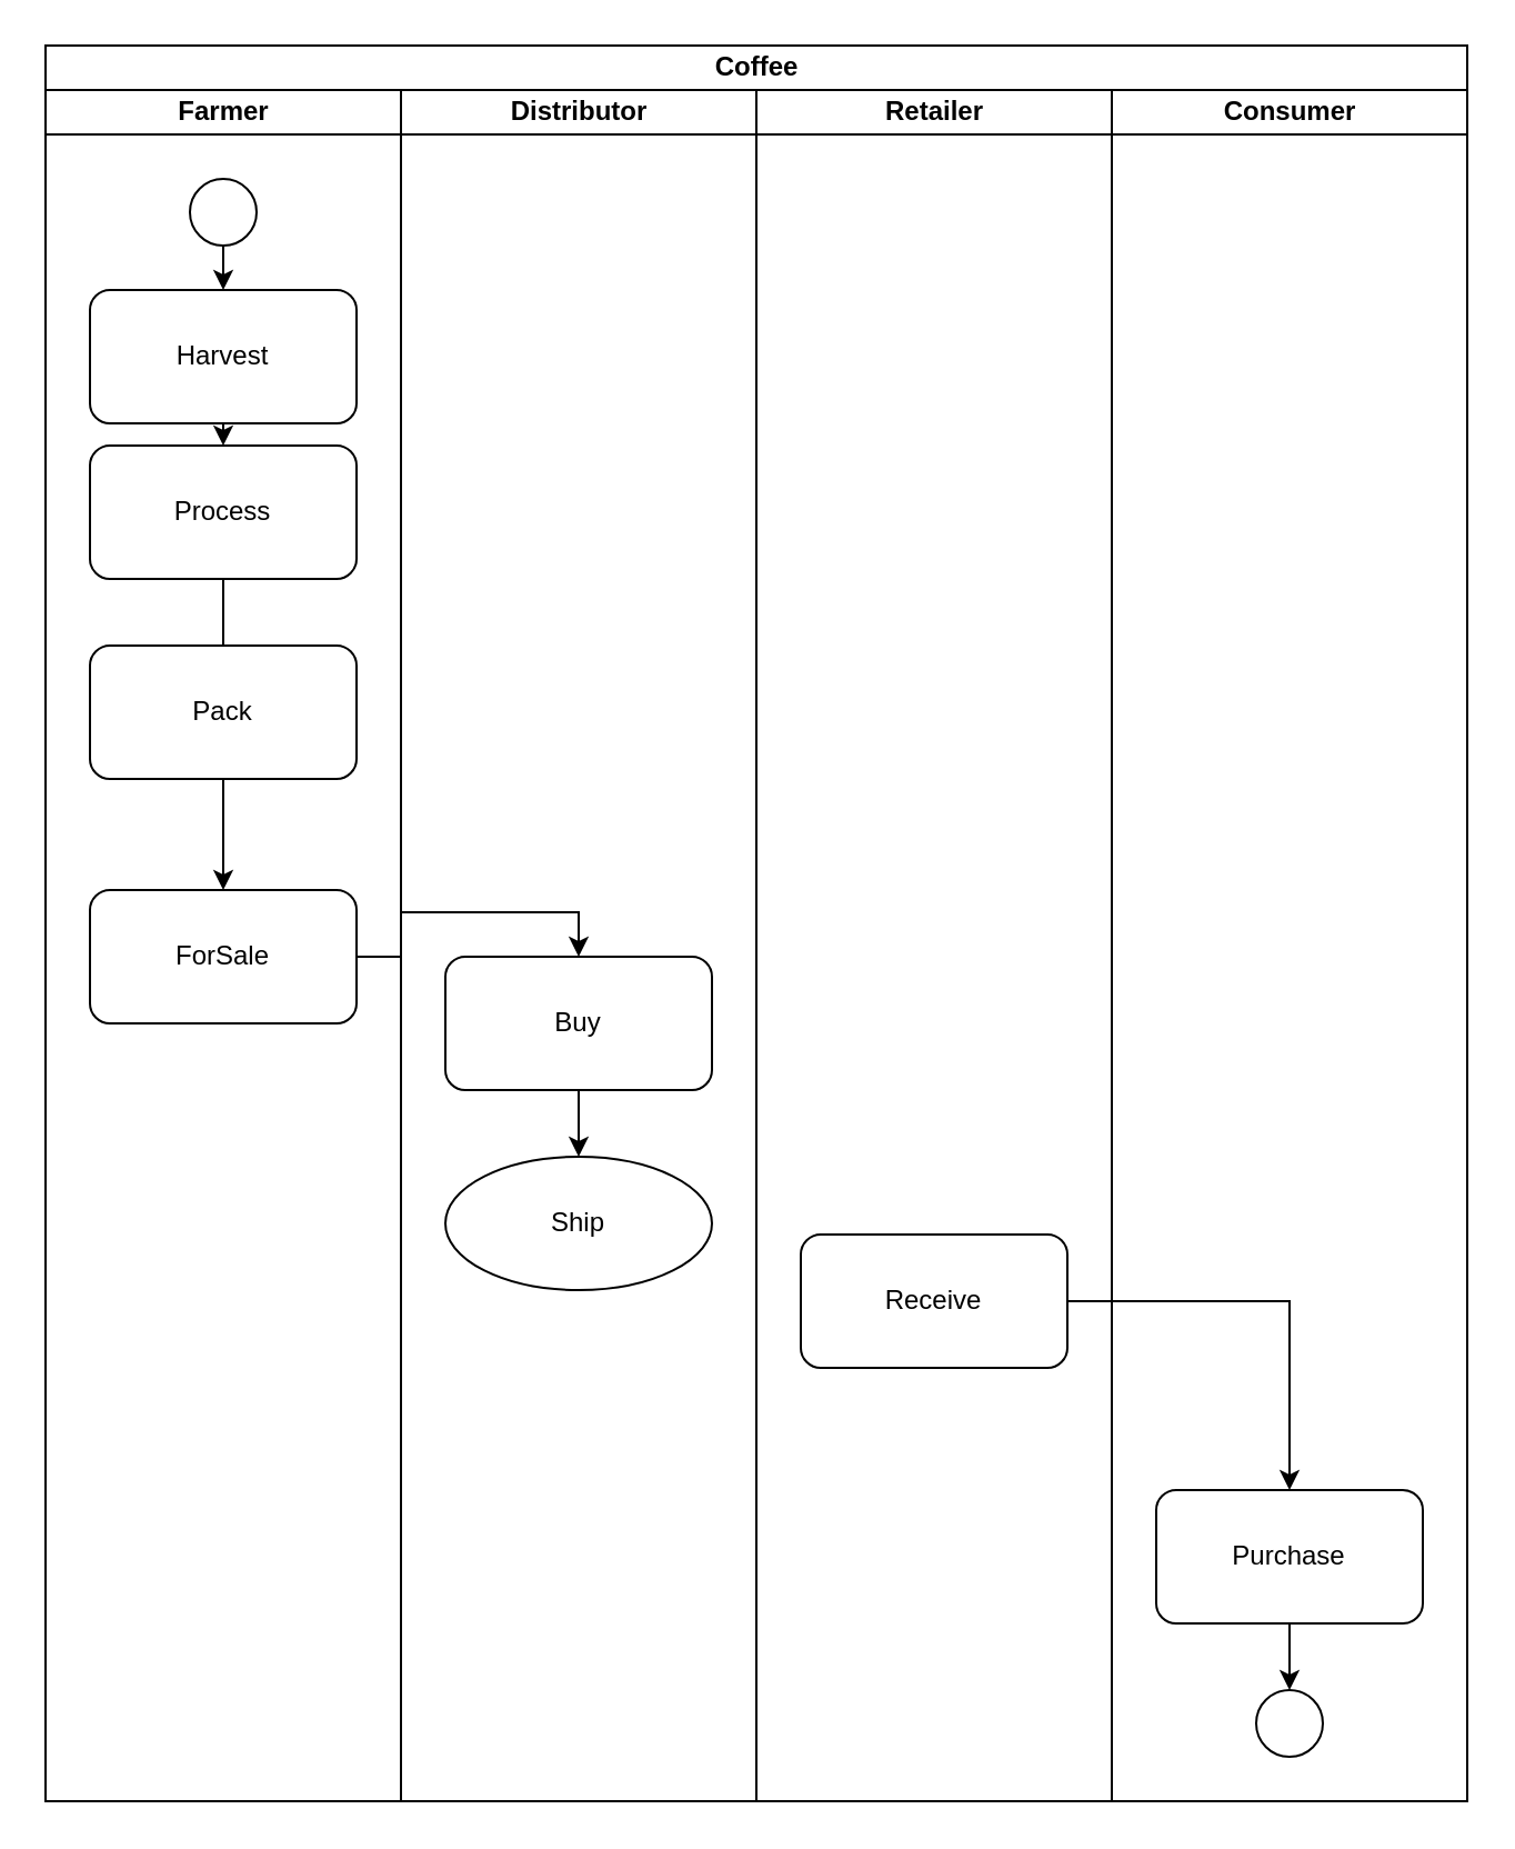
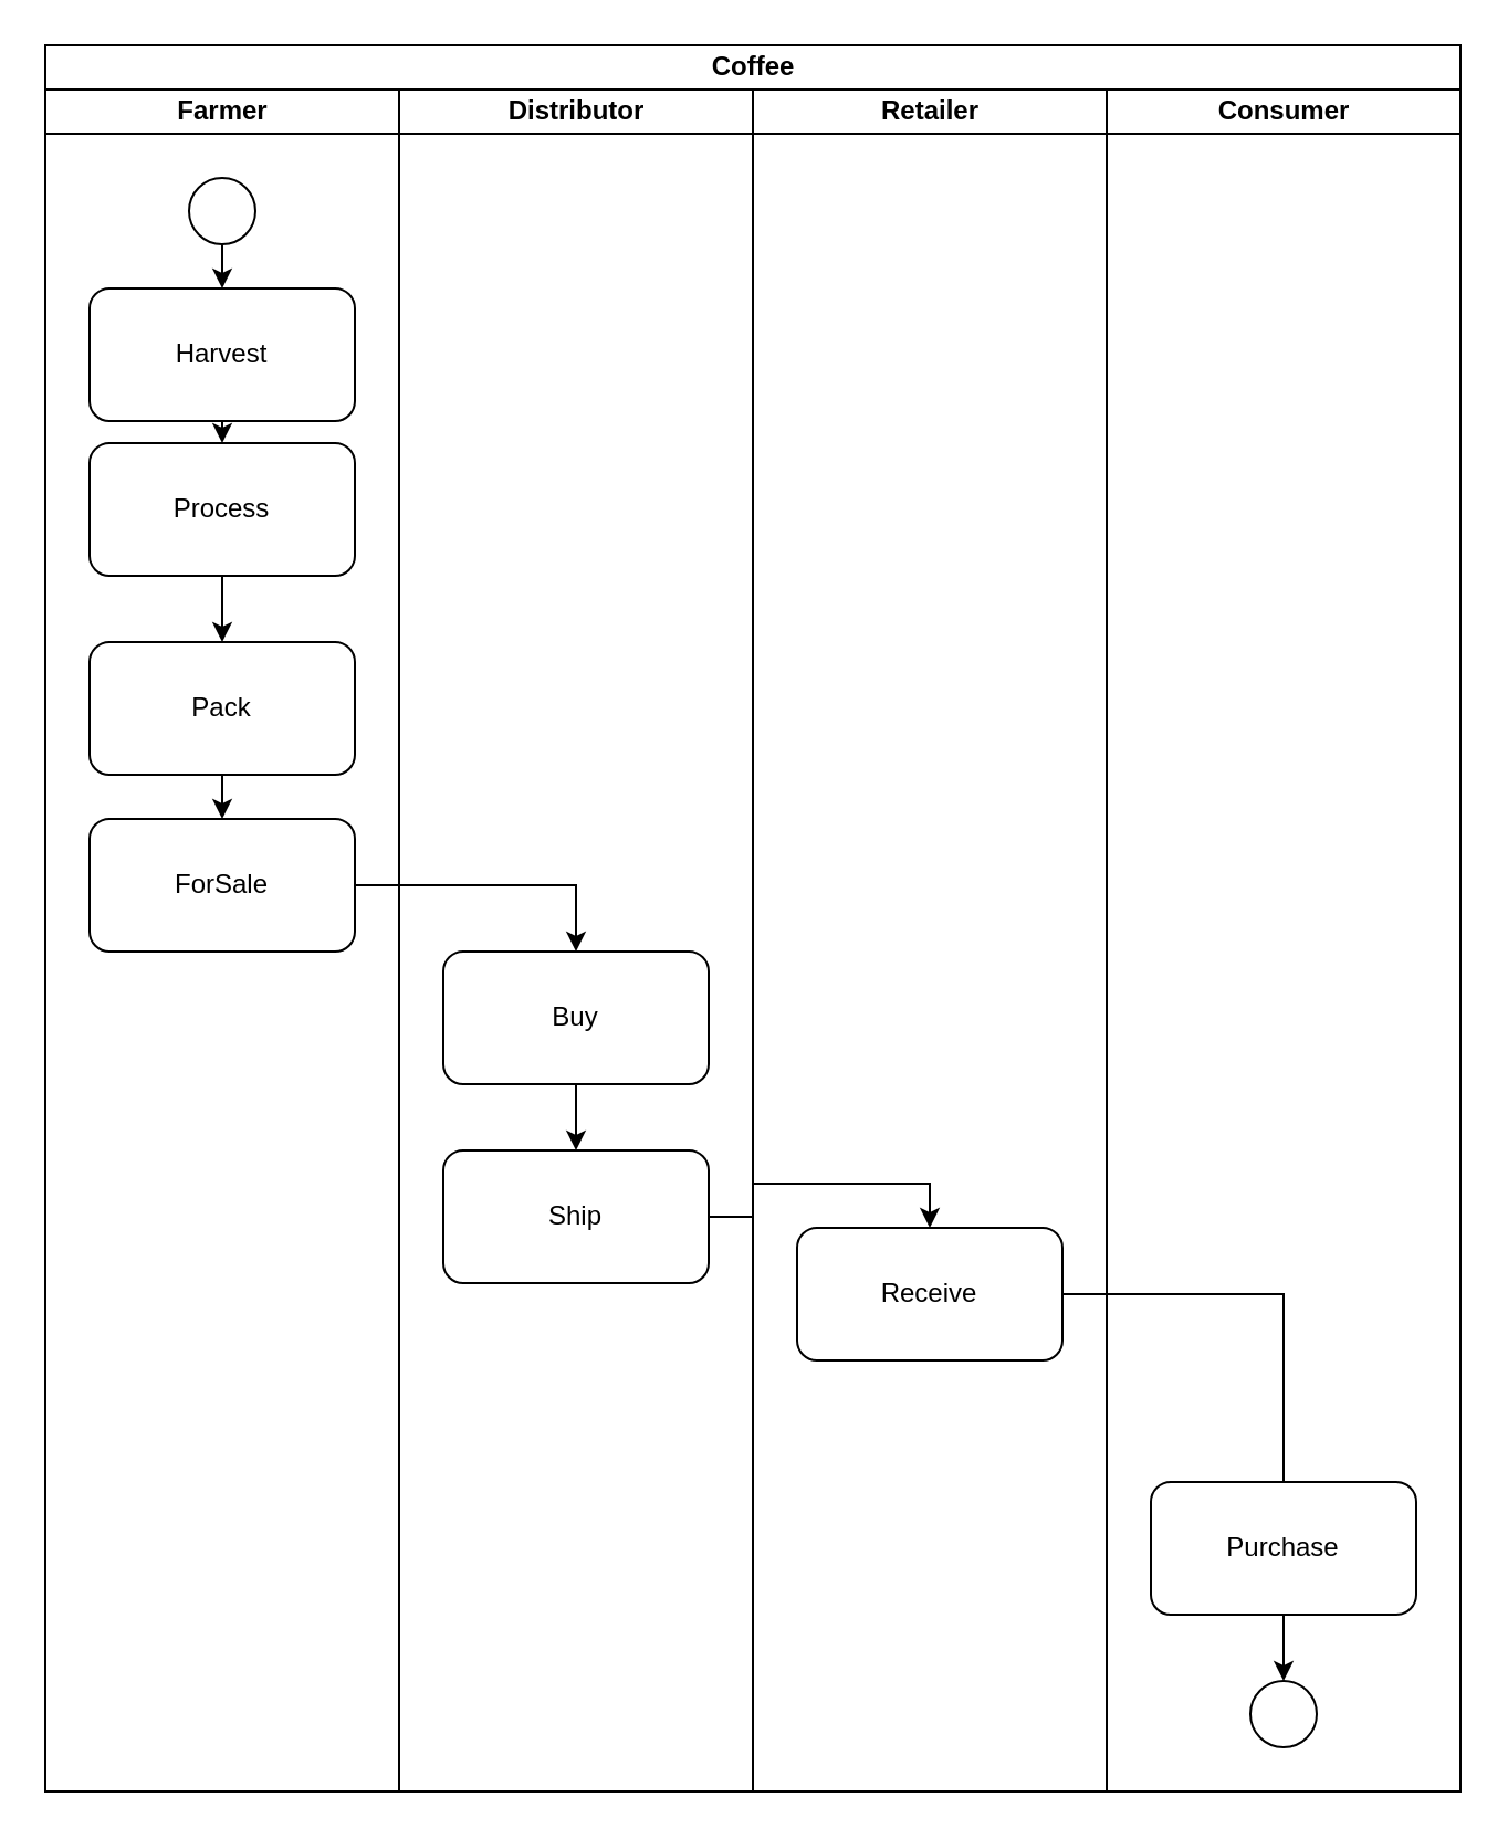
  <mxCell id="0" />
  <mxCell id="1" parent="0" />
  <mxCell id="2" value="Coffee" style="swimlane;html=1;childLayout=stackLayout;resizeParent=1;resizeParentMax=0;startSize=20;" vertex="1" parent="1"><mxGeometry x="20" y="20" width="640" height="790" as="geometry" /></mxCell>
  <mxCell id="3" value="Farmer" style="swimlane;html=1;startSize=20;" vertex="1" parent="2"><mxGeometry y="20" width="160" height="770" as="geometry" /></mxCell>
  <mxCell id="4" style="edgeStyle=orthogonalEdgeStyle;rounded=0;orthogonalLoop=1;jettySize=auto;html=1;exitX=0.5;exitY=1;exitDx=0;exitDy=0;entryX=0.5;entryY=0;entryDx=0;entryDy=0;" edge="1" parent="3" source="5" target="7"><mxGeometry relative="1" as="geometry" /></mxCell>
  <mxCell id="5" value="Harvest" style="rounded=1;whiteSpace=wrap;html=1;" vertex="1" parent="3"><mxGeometry x="20" y="90" width="120" height="60" as="geometry" /></mxCell>
- <mxCell id="6" style="edgeStyle=orthogonalEdgeStyle;rounded=0;orthogonalLoop=1;jettySize=auto;html=1;exitX=0.5;exitY=1;exitDx=0;exitDy=0;entryX=0.5;entryY=0;entryDx=0;entryDy=0;endArrow=none;" edge="1" parent="3" source="7" target="9"><mxGeometry relative="1" as="geometry" /></mxCell>
+ <mxCell id="6" style="edgeStyle=orthogonalEdgeStyle;rounded=0;orthogonalLoop=1;jettySize=auto;html=1;exitX=0.5;exitY=1;exitDx=0;exitDy=0;entryX=0.5;entryY=0;entryDx=0;entryDy=0;" edge="1" parent="3" source="7" target="9"><mxGeometry relative="1" as="geometry" /></mxCell>
  <mxCell id="7" value="Process" style="rounded=1;whiteSpace=wrap;html=1;" vertex="1" parent="3"><mxGeometry x="20" y="160" width="120" height="60" as="geometry" /></mxCell>
  <mxCell id="8" style="edgeStyle=orthogonalEdgeStyle;rounded=0;orthogonalLoop=1;jettySize=auto;html=1;exitX=0.5;exitY=1;exitDx=0;exitDy=0;entryX=0.5;entryY=0;entryDx=0;entryDy=0;" edge="1" parent="3" source="9" target="12"><mxGeometry relative="1" as="geometry" /></mxCell>
  <mxCell id="9" value="Pack" style="rounded=1;whiteSpace=wrap;html=1;" vertex="1" parent="3"><mxGeometry x="20" y="250" width="120" height="60" as="geometry" /></mxCell>
  <mxCell id="10" style="edgeStyle=orthogonalEdgeStyle;rounded=0;orthogonalLoop=1;jettySize=auto;html=1;exitX=0.5;exitY=1;exitDx=0;exitDy=0;entryX=0.5;entryY=0;entryDx=0;entryDy=0;" edge="1" parent="3" source="11" target="5"><mxGeometry relative="1" as="geometry" /></mxCell>
  <mxCell id="11" value="" style="ellipse;whiteSpace=wrap;html=1;aspect=fixed;" vertex="1" parent="3"><mxGeometry x="65" y="40" width="30" height="30" as="geometry" /></mxCell>
- <mxCell id="12" value="ForSale" style="rounded=1;whiteSpace=wrap;html=1;" vertex="1" parent="3"><mxGeometry x="20" y="360" width="120" height="60" as="geometry" /></mxCell>
+ <mxCell id="12" value="ForSale" style="rounded=1;whiteSpace=wrap;html=1;" vertex="1" parent="3"><mxGeometry x="20" y="330" width="120" height="60" as="geometry" /></mxCell>
  <mxCell id="13" value="Distributor" style="swimlane;html=1;startSize=20;" vertex="1" parent="2"><mxGeometry x="160" y="20" width="160" height="770" as="geometry" /></mxCell>
- <mxCell id="14" value="Ship" style="ellipse;whiteSpace=wrap;html=1;" vertex="1" parent="13"><mxGeometry x="20" y="480" width="120" height="60" as="geometry" /></mxCell>
+ <mxCell id="14" value="Ship" style="rounded=1;whiteSpace=wrap;html=1;" vertex="1" parent="13"><mxGeometry x="20" y="480" width="120" height="60" as="geometry" /></mxCell>
  <mxCell id="15" value="Buy" style="rounded=1;whiteSpace=wrap;html=1;" vertex="1" parent="13"><mxGeometry x="20" y="390" width="120" height="60" as="geometry" /></mxCell>
  <mxCell id="16" style="edgeStyle=orthogonalEdgeStyle;rounded=0;orthogonalLoop=1;jettySize=auto;html=1;exitX=0.5;exitY=1;exitDx=0;exitDy=0;entryX=0.5;entryY=0;entryDx=0;entryDy=0;" edge="1" parent="13" source="15" target="14"><mxGeometry relative="1" as="geometry" /></mxCell>
  <mxCell id="17" style="edgeStyle=orthogonalEdgeStyle;rounded=0;orthogonalLoop=1;jettySize=auto;html=1;exitX=1;exitY=0.5;exitDx=0;exitDy=0;entryX=0.5;entryY=0;entryDx=0;entryDy=0;" edge="1" parent="2" source="12" target="15"><mxGeometry relative="1" as="geometry" /></mxCell>
  <mxCell id="18" value="Retailer" style="swimlane;html=1;startSize=20;" vertex="1" parent="2"><mxGeometry x="320" y="20" width="160" height="770" as="geometry" /></mxCell>
  <mxCell id="19" value="Receive" style="rounded=1;whiteSpace=wrap;html=1;" vertex="1" parent="18"><mxGeometry x="20" y="515" width="120" height="60" as="geometry" /></mxCell>
  <mxCell id="20" value="Consumer" style="swimlane;html=1;startSize=20;" vertex="1" parent="2"><mxGeometry x="480" y="20" width="160" height="770" as="geometry" /></mxCell>
  <mxCell id="21" style="edgeStyle=orthogonalEdgeStyle;rounded=0;orthogonalLoop=1;jettySize=auto;html=1;exitX=0.5;exitY=1;exitDx=0;exitDy=0;entryX=0.5;entryY=0;entryDx=0;entryDy=0;" edge="1" parent="20" source="22" target="23"><mxGeometry relative="1" as="geometry" /></mxCell>
  <mxCell id="22" value="Purchase" style="rounded=1;whiteSpace=wrap;html=1;" vertex="1" parent="20"><mxGeometry x="20" y="630" width="120" height="60" as="geometry" /></mxCell>
  <mxCell id="23" value="" style="ellipse;whiteSpace=wrap;html=1;aspect=fixed;" vertex="1" parent="20"><mxGeometry x="65" y="720" width="30" height="30" as="geometry" /></mxCell>
- <mxCell id="25" style="edgeStyle=orthogonalEdgeStyle;rounded=0;orthogonalLoop=1;jettySize=auto;html=1;exitX=1;exitY=0.5;exitDx=0;exitDy=0;entryX=0.5;entryY=0;entryDx=0;entryDy=0;" edge="1" parent="2" source="19" target="22"><mxGeometry relative="1" as="geometry" /></mxCell>
+ <mxCell id="24" style="edgeStyle=orthogonalEdgeStyle;rounded=0;orthogonalLoop=1;jettySize=auto;html=1;exitX=1;exitY=0.5;exitDx=0;exitDy=0;entryX=0.5;entryY=0;entryDx=0;entryDy=0;" edge="1" parent="2" source="14" target="19"><mxGeometry relative="1" as="geometry" /></mxCell>
+ <mxCell id="25" style="edgeStyle=orthogonalEdgeStyle;rounded=0;orthogonalLoop=1;jettySize=auto;html=1;exitX=1;exitY=0.5;exitDx=0;exitDy=0;entryX=0.5;entryY=0;entryDx=0;entryDy=0;endArrow=none;" edge="1" parent="2" source="19" target="22"><mxGeometry relative="1" as="geometry" /></mxCell>
